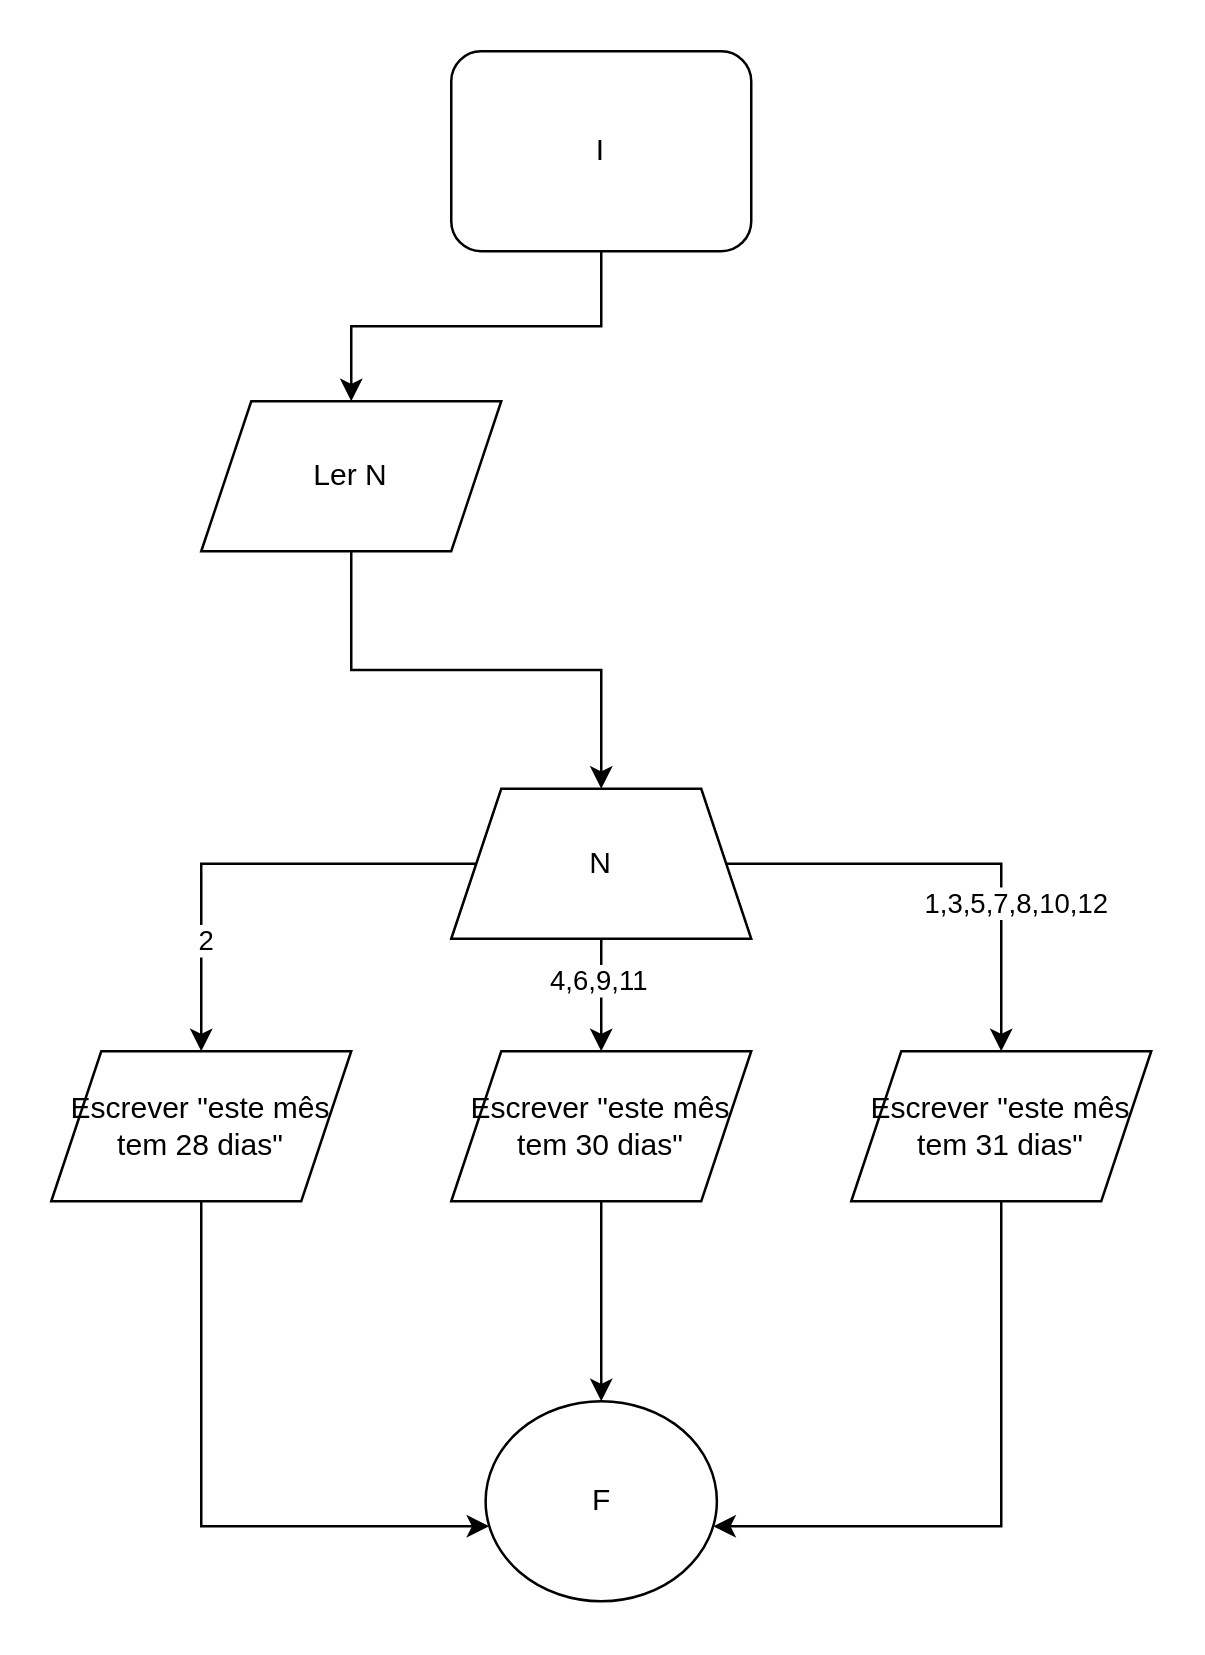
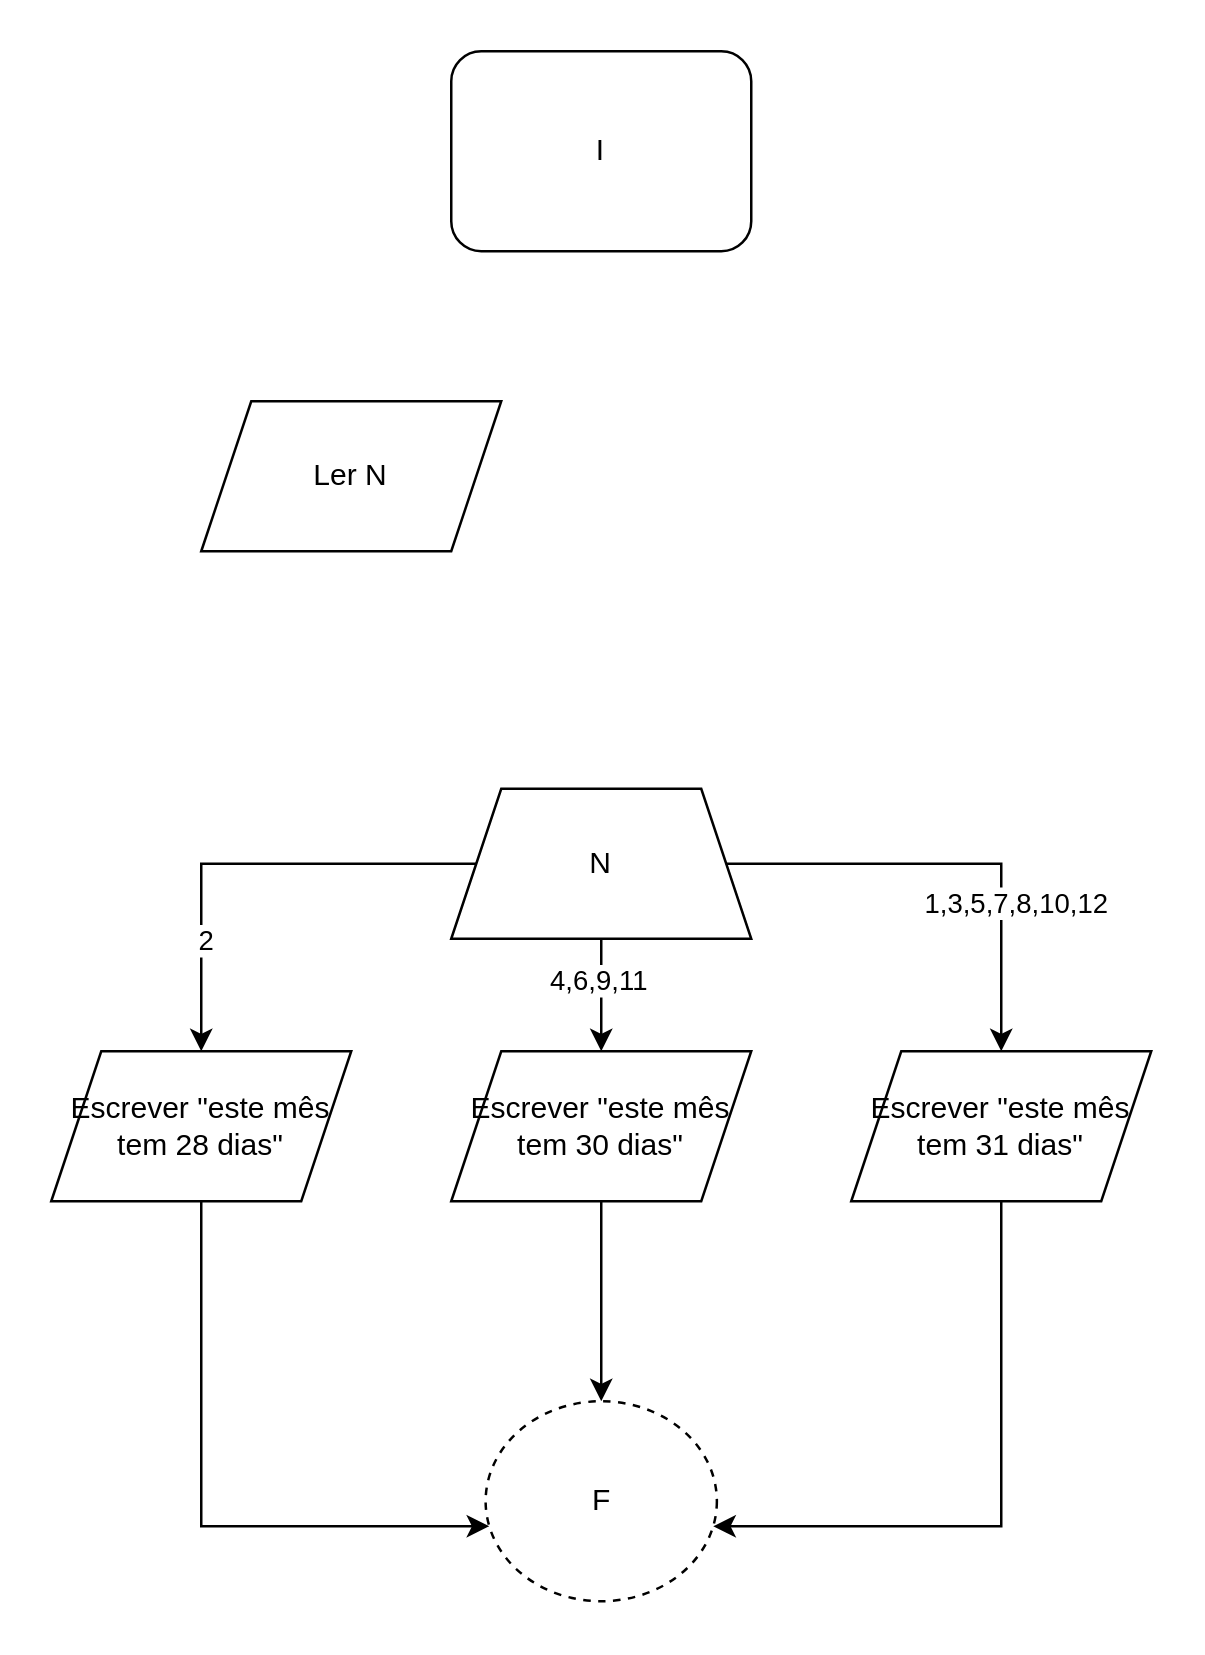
  <mxCell id="0" />
  <mxCell id="1" parent="0" />
- <mxCell id="2" value="" style="edgeStyle=orthogonalEdgeStyle;rounded=0;orthogonalLoop=1;jettySize=auto;html=1;" edge="1" parent="1" source="3" target="5"><mxGeometry relative="1" as="geometry" /></mxCell>
  <mxCell id="3" value="I" style="whiteSpace=wrap;html=1;rounded=1;" vertex="1" parent="1"><mxGeometry x="180" y="20" width="120" height="80" as="geometry" /></mxCell>
- <mxCell id="4" value="" style="edgeStyle=orthogonalEdgeStyle;rounded=0;orthogonalLoop=1;jettySize=auto;html=1;" edge="1" parent="1" source="5" target="12"><mxGeometry relative="1" as="geometry" /></mxCell>
  <mxCell id="5" value="Ler N" style="shape=parallelogram;perimeter=parallelogramPerimeter;whiteSpace=wrap;html=1;fixedSize=1;" vertex="1" parent="1"><mxGeometry x="80" y="160" width="120" height="60" as="geometry" /></mxCell>
  <mxCell id="6" value="" style="edgeStyle=orthogonalEdgeStyle;rounded=0;orthogonalLoop=1;jettySize=auto;html=1;" edge="1" parent="1" source="12" target="14"><mxGeometry relative="1" as="geometry" /></mxCell>
  <mxCell id="7" value="1,3,5,7,8,10,12" style="edgeLabel;html=1;align=center;verticalAlign=middle;resizable=0;points=[];" vertex="1" connectable="0" parent="6"><mxGeometry x="0.354" y="5" relative="1" as="geometry"><mxPoint as="offset" /></mxGeometry></mxCell>
  <mxCell id="8" value="" style="edgeStyle=orthogonalEdgeStyle;rounded=0;orthogonalLoop=1;jettySize=auto;html=1;" edge="1" parent="1" source="12" target="16"><mxGeometry relative="1" as="geometry" /></mxCell>
  <mxCell id="9" value="4,6,9,11" style="edgeLabel;html=1;align=center;verticalAlign=middle;resizable=0;points=[];" vertex="1" connectable="0" parent="8"><mxGeometry x="-0.3" y="-2" relative="1" as="geometry"><mxPoint as="offset" /></mxGeometry></mxCell>
  <mxCell id="10" value="" style="edgeStyle=orthogonalEdgeStyle;rounded=0;orthogonalLoop=1;jettySize=auto;html=1;" edge="1" parent="1" source="12" target="18"><mxGeometry relative="1" as="geometry" /></mxCell>
  <mxCell id="11" value="2" style="edgeLabel;html=1;align=center;verticalAlign=middle;resizable=0;points=[];" vertex="1" connectable="0" parent="10"><mxGeometry x="0.518" y="1" relative="1" as="geometry"><mxPoint as="offset" /></mxGeometry></mxCell>
  <mxCell id="12" value="N" style="shape=trapezoid;perimeter=trapezoidPerimeter;whiteSpace=wrap;html=1;fixedSize=1;" vertex="1" parent="1"><mxGeometry x="180" y="315" width="120" height="60" as="geometry" /></mxCell>
  <mxCell id="13" style="edgeStyle=orthogonalEdgeStyle;rounded=0;orthogonalLoop=1;jettySize=auto;html=1;" edge="1" parent="1" source="14" target="19"><mxGeometry relative="1" as="geometry"><Array as="points"><mxPoint x="400" y="610" /></Array></mxGeometry></mxCell>
  <mxCell id="14" value="Escrever &quot;este mês tem 31 dias&quot;" style="shape=parallelogram;perimeter=parallelogramPerimeter;whiteSpace=wrap;html=1;fixedSize=1;" vertex="1" parent="1"><mxGeometry x="340" y="420" width="120" height="60" as="geometry" /></mxCell>
  <mxCell id="15" style="edgeStyle=orthogonalEdgeStyle;rounded=0;orthogonalLoop=1;jettySize=auto;html=1;" edge="1" parent="1" source="16" target="19"><mxGeometry relative="1" as="geometry" /></mxCell>
  <mxCell id="16" value="Escrever &quot;este mês tem 30 dias&quot;" style="shape=parallelogram;perimeter=parallelogramPerimeter;whiteSpace=wrap;html=1;fixedSize=1;" vertex="1" parent="1"><mxGeometry x="180" y="420" width="120" height="60" as="geometry" /></mxCell>
  <mxCell id="17" style="edgeStyle=orthogonalEdgeStyle;rounded=0;orthogonalLoop=1;jettySize=auto;html=1;" edge="1" parent="1" source="18" target="19"><mxGeometry relative="1" as="geometry"><Array as="points"><mxPoint x="80" y="610" /></Array></mxGeometry></mxCell>
  <mxCell id="18" value="Escrever &quot;este mês tem 28 dias&quot;" style="shape=parallelogram;perimeter=parallelogramPerimeter;whiteSpace=wrap;html=1;fixedSize=1;" vertex="1" parent="1"><mxGeometry x="20" y="420" width="120" height="60" as="geometry" /></mxCell>
- <mxCell id="19" value="F" style="ellipse;whiteSpace=wrap;html=1;" vertex="1" parent="1"><mxGeometry x="193.75" y="560" width="92.5" height="80" as="geometry" /></mxCell>
+ <mxCell id="19" value="F" style="ellipse;whiteSpace=wrap;html=1;dashed=1;" vertex="1" parent="1"><mxGeometry x="193.75" y="560" width="92.5" height="80" as="geometry" /></mxCell>
